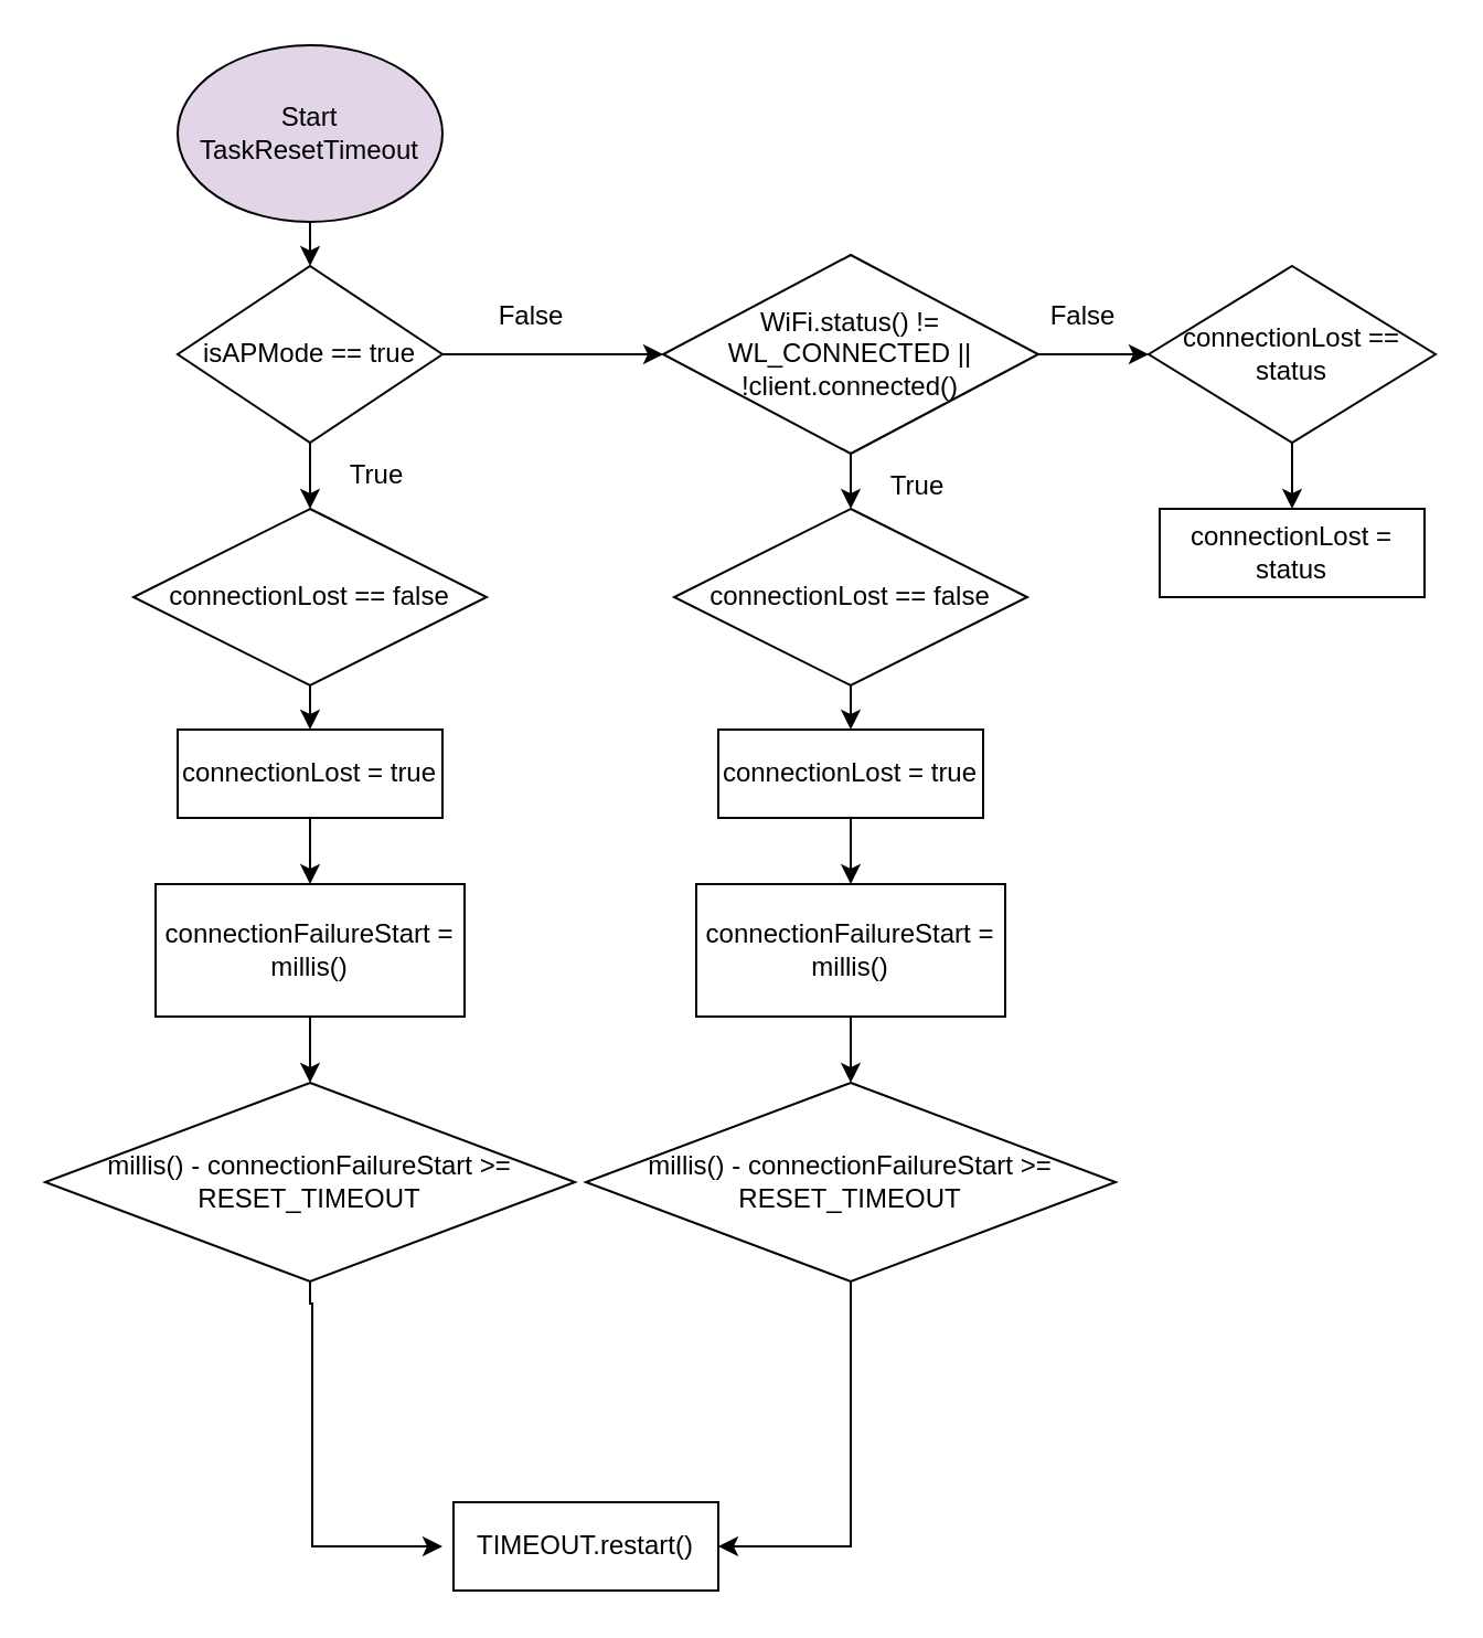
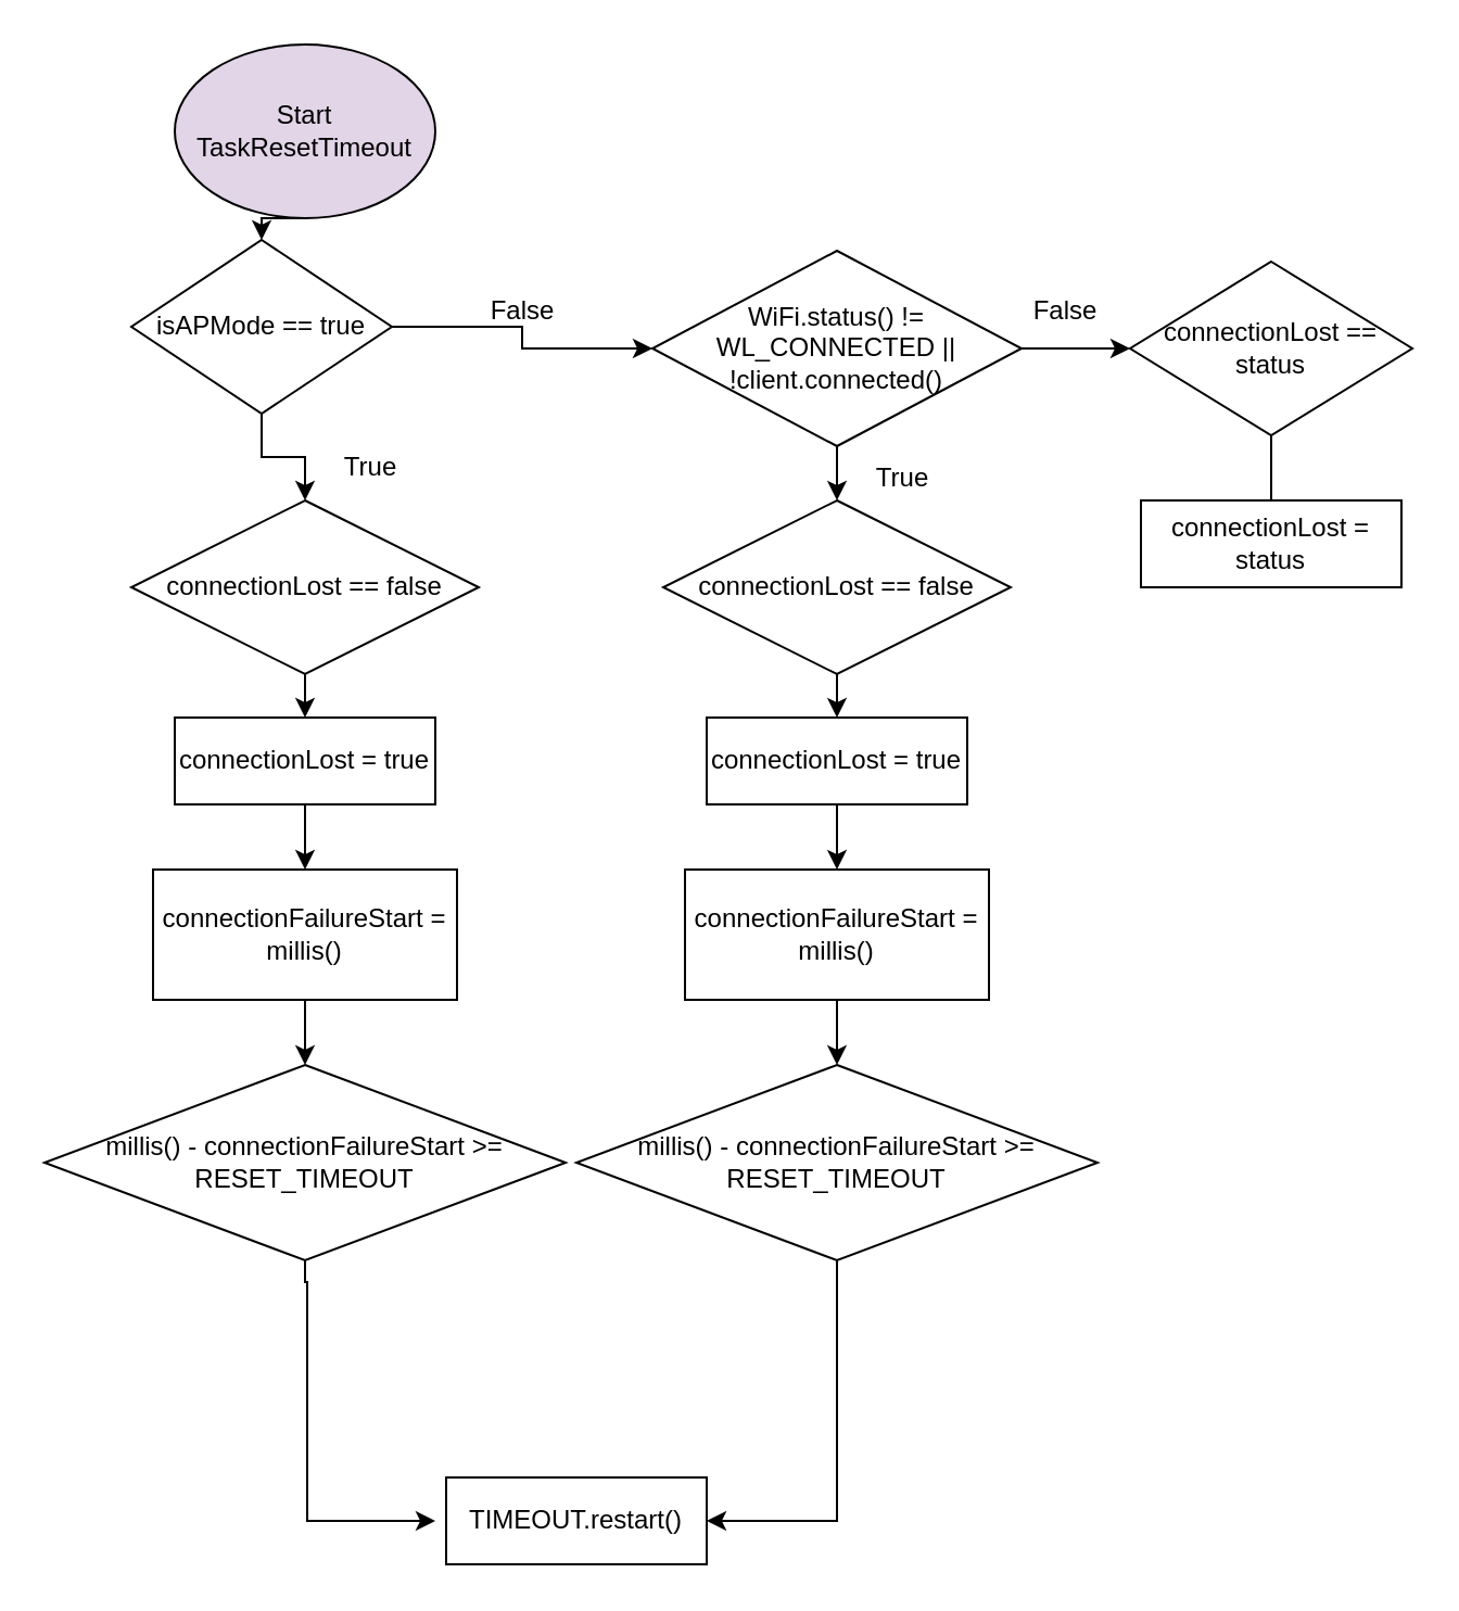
  <mxCell id="0" />
  <mxCell id="1" parent="0" />
  <mxCell id="2" style="edgeStyle=orthogonalEdgeStyle;rounded=0;orthogonalLoop=1;jettySize=auto;html=1;exitX=0.5;exitY=1;exitDx=0;exitDy=0;entryX=0.5;entryY=0;entryDx=0;entryDy=0;" parent="1" source="3" target="6" edge="1"><mxGeometry relative="1" as="geometry" /></mxCell>
  <mxCell id="3" value="&lt;p style=&quot;white-space-collapse: preserve;&quot; dir=&quot;auto&quot;&gt;Start TaskResetTimeout&lt;/p&gt;" style="ellipse;whiteSpace=wrap;html=1;fillColor=#e1d5e7;" parent="1" vertex="1"><mxGeometry x="80" y="20" width="120" height="80" as="geometry" /></mxCell>
  <mxCell id="4" style="edgeStyle=orthogonalEdgeStyle;rounded=0;orthogonalLoop=1;jettySize=auto;html=1;exitX=0.5;exitY=1;exitDx=0;exitDy=0;entryX=0.5;entryY=0;entryDx=0;entryDy=0;" parent="1" source="6" target="8" edge="1"><mxGeometry relative="1" as="geometry" /></mxCell>
  <mxCell id="5" value="" style="edgeStyle=orthogonalEdgeStyle;rounded=0;orthogonalLoop=1;jettySize=auto;html=1;" parent="1" source="6" target="16" edge="1"><mxGeometry relative="1" as="geometry" /></mxCell>
- <mxCell id="6" value="&lt;p style=&quot;white-space-collapse: preserve;&quot; dir=&quot;auto&quot;&gt;isAPMode == true&lt;/p&gt;" style="rhombus;whiteSpace=wrap;html=1;" parent="1" vertex="1"><mxGeometry x="80" y="120" width="120" height="80" as="geometry" /></mxCell>
+ <mxCell id="6" value="&lt;p style=&quot;white-space-collapse: preserve;&quot; dir=&quot;auto&quot;&gt;isAPMode == true&lt;/p&gt;" style="rhombus;whiteSpace=wrap;html=1;" parent="1" vertex="1"><mxGeometry x="60" y="110" width="120" height="80" as="geometry" /></mxCell>
  <mxCell id="7" style="edgeStyle=orthogonalEdgeStyle;rounded=0;orthogonalLoop=1;jettySize=auto;html=1;exitX=0.5;exitY=1;exitDx=0;exitDy=0;entryX=0.5;entryY=0;entryDx=0;entryDy=0;" parent="1" source="8" target="27" edge="1"><mxGeometry relative="1" as="geometry" /></mxCell>
  <mxCell id="8" value="&lt;p style=&quot;white-space-collapse: preserve;&quot; dir=&quot;auto&quot;&gt;connectionLost == false&lt;/p&gt;" style="rhombus;whiteSpace=wrap;html=1;" parent="1" vertex="1"><mxGeometry x="60" y="230" width="160" height="80" as="geometry" /></mxCell>
  <mxCell id="9" value="True" style="text;html=1;align=center;verticalAlign=middle;resizable=0;points=[];autosize=1;strokeColor=none;fillColor=none;" parent="1" vertex="1"><mxGeometry x="145" y="200" width="50" height="30" as="geometry" /></mxCell>
  <mxCell id="10" value="" style="edgeStyle=orthogonalEdgeStyle;rounded=0;orthogonalLoop=1;jettySize=auto;html=1;" parent="1" source="11" target="13" edge="1"><mxGeometry relative="1" as="geometry" /></mxCell>
  <mxCell id="11" value="connectionFailureStart = millis()" style="rounded=0;whiteSpace=wrap;html=1;" parent="1" vertex="1"><mxGeometry x="70" y="400" width="140" height="60" as="geometry" /></mxCell>
  <mxCell id="12" value="" style="edgeStyle=orthogonalEdgeStyle;rounded=0;orthogonalLoop=1;jettySize=auto;html=1;" parent="1" source="13" edge="1"><mxGeometry relative="1" as="geometry"><mxPoint x="200" y="700" as="targetPoint" /><Array as="points"><mxPoint x="140" y="590" /><mxPoint x="141" y="590" /></Array></mxGeometry></mxCell>
  <mxCell id="13" value="&lt;p style=&quot;white-space-collapse: preserve;&quot; dir=&quot;auto&quot;&gt;millis() - connectionFailureStart &amp;gt;= RESET_TIMEOUT&lt;/p&gt;" style="rhombus;whiteSpace=wrap;html=1;rounded=0;" parent="1" vertex="1"><mxGeometry x="20" y="490" width="240" height="90" as="geometry" /></mxCell>
  <mxCell id="14" style="edgeStyle=orthogonalEdgeStyle;rounded=0;orthogonalLoop=1;jettySize=auto;html=1;exitX=0.5;exitY=1;exitDx=0;exitDy=0;entryX=0.5;entryY=0;entryDx=0;entryDy=0;" parent="1" source="16" target="19" edge="1"><mxGeometry relative="1" as="geometry" /></mxCell>
  <mxCell id="15" value="" style="edgeStyle=orthogonalEdgeStyle;rounded=0;orthogonalLoop=1;jettySize=auto;html=1;" parent="1" source="16" target="31" edge="1"><mxGeometry relative="1" as="geometry" /></mxCell>
  <mxCell id="16" value="&lt;p style=&quot;white-space-collapse: preserve;&quot; dir=&quot;auto&quot;&gt;WiFi.status() != WL_CONNECTED || !client.connected()&lt;/p&gt;" style="rhombus;whiteSpace=wrap;html=1;" parent="1" vertex="1"><mxGeometry x="300" y="115" width="170" height="90" as="geometry" /></mxCell>
  <mxCell id="17" value="False" style="text;html=1;align=center;verticalAlign=middle;resizable=0;points=[];autosize=1;strokeColor=none;fillColor=none;" parent="1" vertex="1"><mxGeometry x="215" y="128" width="50" height="30" as="geometry" /></mxCell>
  <mxCell id="18" style="edgeStyle=orthogonalEdgeStyle;rounded=0;orthogonalLoop=1;jettySize=auto;html=1;exitX=0.5;exitY=1;exitDx=0;exitDy=0;entryX=0.5;entryY=0;entryDx=0;entryDy=0;" parent="1" source="19" target="29" edge="1"><mxGeometry relative="1" as="geometry" /></mxCell>
  <mxCell id="19" value="&lt;p style=&quot;white-space-collapse: preserve;&quot; dir=&quot;auto&quot;&gt;connectionLost == false&lt;/p&gt;" style="rhombus;whiteSpace=wrap;html=1;" parent="1" vertex="1"><mxGeometry x="305" y="230" width="160" height="80" as="geometry" /></mxCell>
  <mxCell id="20" value="True" style="text;html=1;align=center;verticalAlign=middle;resizable=0;points=[];autosize=1;strokeColor=none;fillColor=none;" parent="1" vertex="1"><mxGeometry x="390" y="205" width="50" height="30" as="geometry" /></mxCell>
  <mxCell id="21" style="edgeStyle=orthogonalEdgeStyle;rounded=0;orthogonalLoop=1;jettySize=auto;html=1;exitX=0.5;exitY=1;exitDx=0;exitDy=0;entryX=0.5;entryY=0;entryDx=0;entryDy=0;" parent="1" source="22" target="24" edge="1"><mxGeometry relative="1" as="geometry" /></mxCell>
  <mxCell id="22" value="connectionFailureStart = millis()" style="rounded=0;whiteSpace=wrap;html=1;" parent="1" vertex="1"><mxGeometry x="315" y="400" width="140" height="60" as="geometry" /></mxCell>
  <mxCell id="23" value="" style="edgeStyle=orthogonalEdgeStyle;rounded=0;orthogonalLoop=1;jettySize=auto;html=1;entryX=1;entryY=0.5;entryDx=0;entryDy=0;exitX=0.5;exitY=1;exitDx=0;exitDy=0;" parent="1" target="25" edge="1" source="24"><mxGeometry relative="1" as="geometry"><mxPoint x="385" y="570" as="sourcePoint" /><mxPoint x="385" y="590" as="targetPoint" /></mxGeometry></mxCell>
  <mxCell id="24" value="&lt;p style=&quot;white-space-collapse: preserve;&quot; dir=&quot;auto&quot;&gt;millis() - connectionFailureStart &amp;gt;= RESET_TIMEOUT&lt;/p&gt;" style="rhombus;whiteSpace=wrap;html=1;rounded=0;" parent="1" vertex="1"><mxGeometry x="265" y="490" width="240" height="90" as="geometry" /></mxCell>
  <mxCell id="25" value="&lt;p style=&quot;white-space-collapse: preserve;&quot; dir=&quot;auto&quot;&gt;TIMEOUT.restart()&lt;/p&gt;" style="rounded=0;whiteSpace=wrap;html=1;" parent="1" vertex="1"><mxGeometry x="205" y="680" width="120" height="40" as="geometry" /></mxCell>
  <mxCell id="26" style="edgeStyle=orthogonalEdgeStyle;rounded=0;orthogonalLoop=1;jettySize=auto;html=1;exitX=0.5;exitY=1;exitDx=0;exitDy=0;entryX=0.5;entryY=0;entryDx=0;entryDy=0;" parent="1" source="27" target="11" edge="1"><mxGeometry relative="1" as="geometry" /></mxCell>
  <mxCell id="27" value="connectionLost = true" style="rounded=0;whiteSpace=wrap;html=1;" parent="1" vertex="1"><mxGeometry x="80" y="330" width="120" height="40" as="geometry" /></mxCell>
  <mxCell id="28" style="edgeStyle=orthogonalEdgeStyle;rounded=0;orthogonalLoop=1;jettySize=auto;html=1;exitX=0.5;exitY=1;exitDx=0;exitDy=0;entryX=0.5;entryY=0;entryDx=0;entryDy=0;" parent="1" source="29" target="22" edge="1"><mxGeometry relative="1" as="geometry" /></mxCell>
  <mxCell id="29" value="connectionLost = true" style="rounded=0;whiteSpace=wrap;html=1;" parent="1" vertex="1"><mxGeometry x="325" y="330" width="120" height="40" as="geometry" /></mxCell>
- <mxCell id="30" style="edgeStyle=orthogonalEdgeStyle;rounded=0;orthogonalLoop=1;jettySize=auto;html=1;exitX=0.5;exitY=1;exitDx=0;exitDy=0;entryX=0.5;entryY=0;entryDx=0;entryDy=0;" parent="1" source="31" target="33" edge="1"><mxGeometry relative="1" as="geometry" /></mxCell>
+ <mxCell id="30" style="edgeStyle=orthogonalEdgeStyle;rounded=0;orthogonalLoop=1;jettySize=auto;html=1;exitX=0.5;exitY=1;exitDx=0;exitDy=0;entryX=0.5;entryY=0;entryDx=0;entryDy=0;endArrow=none;" parent="1" source="31" target="33" edge="1"><mxGeometry relative="1" as="geometry" /></mxCell>
  <mxCell id="31" value="&lt;span style=&quot;white-space-collapse: preserve;&quot;&gt;connectionLost == status&lt;/span&gt;" style="rhombus;whiteSpace=wrap;html=1;" parent="1" vertex="1"><mxGeometry x="520" y="120" width="130" height="80" as="geometry" /></mxCell>
  <mxCell id="32" value="False" style="text;html=1;align=center;verticalAlign=middle;resizable=0;points=[];autosize=1;strokeColor=none;fillColor=none;" parent="1" vertex="1"><mxGeometry x="465" y="128" width="50" height="30" as="geometry" /></mxCell>
  <mxCell id="33" value="connectionLost = status" style="rounded=0;whiteSpace=wrap;html=1;" parent="1" vertex="1"><mxGeometry x="525" y="230" width="120" height="40" as="geometry" /></mxCell>
